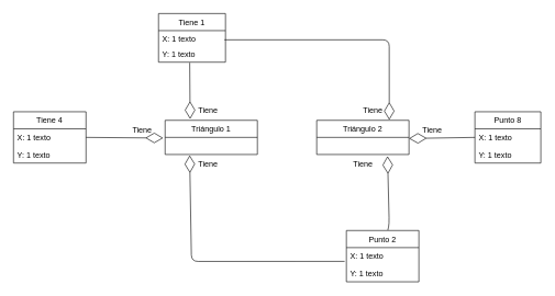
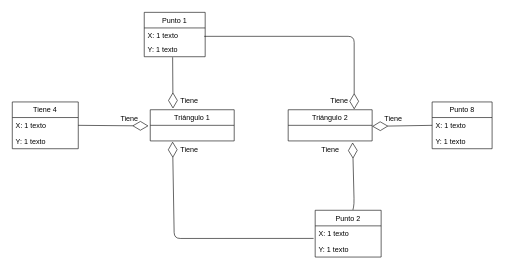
  <mxCell id="0" />
  <mxCell id="1" parent="0" />
  <mxCell id="2" value="Triángulo 2" style="swimlane;fontStyle=0;childLayout=stackLayout;horizontal=1;startSize=26;fillColor=none;horizontalStack=0;resizeParent=1;resizeParentMax=0;resizeLast=0;collapsible=1;marginBottom=0;" vertex="1" parent="1"><mxGeometry x="480" y="182.38" width="140" height="52" as="geometry" /></mxCell>
  <mxCell id="3" value="  " style="text;strokeColor=none;fillColor=none;align=left;verticalAlign=top;spacingLeft=4;spacingRight=4;overflow=hidden;rotatable=0;points=[[0,0.5],[1,0.5]];portConstraint=eastwest;" vertex="1" parent="2"><mxGeometry y="26" width="140" height="26" as="geometry" /></mxCell>
  <mxCell id="4" value="Triángulo 1" style="swimlane;fontStyle=0;childLayout=stackLayout;horizontal=1;startSize=26;fillColor=none;horizontalStack=0;resizeParent=1;resizeParentMax=0;resizeLast=0;collapsible=1;marginBottom=0;" vertex="1" parent="1"><mxGeometry x="250" y="182.38" width="140" height="52" as="geometry" /></mxCell>
  <mxCell id="5" value="  " style="text;strokeColor=none;fillColor=none;align=left;verticalAlign=top;spacingLeft=4;spacingRight=4;overflow=hidden;rotatable=0;points=[[0,0.5],[1,0.5]];portConstraint=eastwest;" vertex="1" parent="4"><mxGeometry y="26" width="140" height="26" as="geometry" /></mxCell>
  <mxCell id="6" value="" style="endArrow=diamondThin;endFill=0;endSize=24;html=1;entryX=0.553;entryY=1.098;entryDx=0;entryDy=0;entryPerimeter=0;exitX=0.572;exitY=-0.008;exitDx=0;exitDy=0;exitPerimeter=0;" edge="1" parent="1" source="7"><mxGeometry width="160" relative="1" as="geometry"><mxPoint x="470" y="340" as="sourcePoint" /><mxPoint x="587.42" y="236.928" as="targetPoint" /><Array as="points"><mxPoint x="590" y="340" /></Array></mxGeometry></mxCell>
  <mxCell id="7" value="Punto 2" style="swimlane;fontStyle=0;childLayout=stackLayout;horizontal=1;startSize=26;fillColor=none;horizontalStack=0;resizeParent=1;resizeParentMax=0;resizeLast=0;collapsible=1;marginBottom=0;" vertex="1" parent="1"><mxGeometry x="525" y="350" width="110" height="78" as="geometry" /></mxCell>
  <mxCell id="8" value="X: 1 texto" style="text;strokeColor=none;fillColor=none;align=left;verticalAlign=top;spacingLeft=4;spacingRight=4;overflow=hidden;rotatable=0;points=[[0,0.5],[1,0.5]];portConstraint=eastwest;" vertex="1" parent="7"><mxGeometry y="26" width="110" height="26" as="geometry" /></mxCell>
  <mxCell id="9" value="Y: 1 texto" style="text;strokeColor=none;fillColor=none;align=left;verticalAlign=top;spacingLeft=4;spacingRight=4;overflow=hidden;rotatable=0;points=[[0,0.5],[1,0.5]];portConstraint=eastwest;" vertex="1" parent="7"><mxGeometry y="52" width="110" height="26" as="geometry" /></mxCell>
- <mxCell id="10" value="Tiene 1" style="swimlane;fontStyle=0;childLayout=stackLayout;horizontal=1;startSize=26;fillColor=none;horizontalStack=0;resizeParent=1;resizeParentMax=0;resizeLast=0;collapsible=1;marginBottom=0;" vertex="1" parent="1"><mxGeometry x="240" y="20" width="101.59" height="74" as="geometry" /></mxCell>
+ <mxCell id="10" value="Punto 1" style="swimlane;fontStyle=0;childLayout=stackLayout;horizontal=1;startSize=26;fillColor=none;horizontalStack=0;resizeParent=1;resizeParentMax=0;resizeLast=0;collapsible=1;marginBottom=0;" vertex="1" parent="1"><mxGeometry x="240" y="20" width="101.59" height="74" as="geometry" /></mxCell>
  <mxCell id="11" value="X: 1 texto" style="text;strokeColor=none;fillColor=none;align=left;verticalAlign=top;spacingLeft=4;spacingRight=4;overflow=hidden;rotatable=0;points=[[0,0.5],[1,0.5]];portConstraint=eastwest;" vertex="1" parent="10"><mxGeometry y="26" width="101.59" height="22" as="geometry" /></mxCell>
  <mxCell id="12" value="Y: 1 texto" style="text;strokeColor=none;fillColor=none;align=left;verticalAlign=top;spacingLeft=4;spacingRight=4;overflow=hidden;rotatable=0;points=[[0,0.5],[1,0.5]];portConstraint=eastwest;" vertex="1" parent="10"><mxGeometry y="48" width="101.59" height="26" as="geometry" /></mxCell>
  <mxCell id="13" value="" style="endArrow=diamondThin;endFill=0;endSize=24;html=1;entryX=0.546;entryY=1.045;entryDx=0;entryDy=0;entryPerimeter=0;exitX=-0.024;exitY=0.805;exitDx=0;exitDy=0;exitPerimeter=0;" edge="1" parent="1" source="8"><mxGeometry width="160" relative="1" as="geometry"><mxPoint x="410" y="210" as="sourcePoint" /><mxPoint x="287.24" y="235.55" as="targetPoint" /><Array as="points"><mxPoint x="290" y="397" /></Array></mxGeometry></mxCell>
  <mxCell id="14" value="" style="endArrow=diamondThin;endFill=0;endSize=24;html=1;entryX=0.551;entryY=-0.038;entryDx=0;entryDy=0;entryPerimeter=0;exitX=0.466;exitY=1.033;exitDx=0;exitDy=0;exitPerimeter=0;" edge="1" parent="1" source="12"><mxGeometry width="160" relative="1" as="geometry"><mxPoint x="269" y="100" as="sourcePoint" /><mxPoint x="287.94" y="180.404" as="targetPoint" /></mxGeometry></mxCell>
  <mxCell id="15" value="" style="endArrow=diamondThin;endFill=0;endSize=24;html=1;entryX=0.572;entryY=-0.012;entryDx=0;entryDy=0;entryPerimeter=0;" edge="1" parent="1"><mxGeometry width="160" relative="1" as="geometry"><mxPoint x="340" y="60" as="sourcePoint" /><mxPoint x="590.08" y="181.756" as="targetPoint" /><Array as="points"><mxPoint x="590" y="60" /></Array></mxGeometry></mxCell>
  <mxCell id="16" value="Tiene 4" style="swimlane;fontStyle=0;childLayout=stackLayout;horizontal=1;startSize=26;fillColor=none;horizontalStack=0;resizeParent=1;resizeParentMax=0;resizeLast=0;collapsible=1;marginBottom=0;" vertex="1" parent="1"><mxGeometry x="20" y="169.38" width="110" height="78" as="geometry" /></mxCell>
  <mxCell id="17" value="X: 1 texto" style="text;strokeColor=none;fillColor=none;align=left;verticalAlign=top;spacingLeft=4;spacingRight=4;overflow=hidden;rotatable=0;points=[[0,0.5],[1,0.5]];portConstraint=eastwest;" vertex="1" parent="16"><mxGeometry y="26" width="110" height="26" as="geometry" /></mxCell>
  <mxCell id="18" value="Y: 1 texto" style="text;strokeColor=none;fillColor=none;align=left;verticalAlign=top;spacingLeft=4;spacingRight=4;overflow=hidden;rotatable=0;points=[[0,0.5],[1,0.5]];portConstraint=eastwest;" vertex="1" parent="16"><mxGeometry y="52" width="110" height="26" as="geometry" /></mxCell>
  <mxCell id="19" value="Punto 8" style="swimlane;fontStyle=0;childLayout=stackLayout;horizontal=1;startSize=26;fillColor=none;horizontalStack=0;resizeParent=1;resizeParentMax=0;resizeLast=0;collapsible=1;marginBottom=0;" vertex="1" parent="1"><mxGeometry x="720" y="169.38" width="100" height="78" as="geometry" /></mxCell>
  <mxCell id="20" value="X: 1 texto" style="text;strokeColor=none;fillColor=none;align=left;verticalAlign=top;spacingLeft=4;spacingRight=4;overflow=hidden;rotatable=0;points=[[0,0.5],[1,0.5]];portConstraint=eastwest;" vertex="1" parent="19"><mxGeometry y="26" width="100" height="26" as="geometry" /></mxCell>
  <mxCell id="21" value="Y: 1 texto" style="text;strokeColor=none;fillColor=none;align=left;verticalAlign=top;spacingLeft=4;spacingRight=4;overflow=hidden;rotatable=0;points=[[0,0.5],[1,0.5]];portConstraint=eastwest;" vertex="1" parent="19"><mxGeometry y="52" width="100" height="26" as="geometry" /></mxCell>
  <mxCell id="22" value="" style="endArrow=diamondThin;endFill=0;endSize=24;html=1;entryX=1;entryY=0.064;entryDx=0;entryDy=0;entryPerimeter=0;exitX=0;exitY=0.5;exitDx=0;exitDy=0;" edge="1" parent="1" source="20" target="3"><mxGeometry width="160" relative="1" as="geometry"><mxPoint x="380" y="210" as="sourcePoint" /><mxPoint x="540" y="210" as="targetPoint" /></mxGeometry></mxCell>
  <mxCell id="23" value="" style="endArrow=diamondThin;endFill=0;endSize=24;html=1;exitX=1;exitY=0.5;exitDx=0;exitDy=0;entryX=-0.021;entryY=0.037;entryDx=0;entryDy=0;entryPerimeter=0;" edge="1" parent="1" source="17" target="5"><mxGeometry width="160" relative="1" as="geometry"><mxPoint x="380" y="210" as="sourcePoint" /><mxPoint x="180" y="208" as="targetPoint" /></mxGeometry></mxCell>
  <mxCell id="24" value="Tiene" style="text;html=1;align=center;verticalAlign=middle;resizable=0;points=[];autosize=1;strokeColor=none;fillColor=none;" vertex="1" parent="1"><mxGeometry x="630" y="182.38" width="50" height="30" as="geometry" /></mxCell>
  <mxCell id="25" value="Tiene" style="text;html=1;align=center;verticalAlign=middle;resizable=0;points=[];autosize=1;strokeColor=none;fillColor=none;" vertex="1" parent="1"><mxGeometry x="525" y="234.38" width="50" height="30" as="geometry" /></mxCell>
  <mxCell id="26" value="Tiene" style="text;html=1;align=center;verticalAlign=middle;resizable=0;points=[];autosize=1;strokeColor=none;fillColor=none;" vertex="1" parent="1"><mxGeometry x="540" y="152.38" width="50" height="30" as="geometry" /></mxCell>
  <mxCell id="27" value="Tiene" style="text;html=1;align=center;verticalAlign=middle;resizable=0;points=[];autosize=1;strokeColor=none;fillColor=none;" vertex="1" parent="1"><mxGeometry x="290" y="234.38" width="50" height="30" as="geometry" /></mxCell>
  <mxCell id="28" value="Tiene" style="text;html=1;align=center;verticalAlign=middle;resizable=0;points=[];autosize=1;strokeColor=none;fillColor=none;" vertex="1" parent="1"><mxGeometry x="290" y="152.38" width="50" height="30" as="geometry" /></mxCell>
  <mxCell id="29" value="Tiene" style="text;html=1;align=center;verticalAlign=middle;resizable=0;points=[];autosize=1;strokeColor=none;fillColor=none;" vertex="1" parent="1"><mxGeometry x="190" y="182.38" width="50" height="30" as="geometry" /></mxCell>
